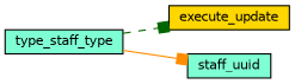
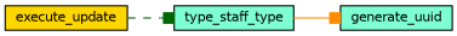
  digraph {
    rankdir=LR
    node [color=black fillcolor=aquamarine fontname=Helvetica fontsize=10 shape=record style=filled]
    edge [arrowhead=box fontname=Helvetica fontsize=10 labelfontname=Helvetica labelfontsize=10]
    n1 [fontcolor=black height=0.2 label=type_staff_type width=0.4]
    n2 [fillcolor=gold height=0.2 label=execute_update width=0.4]
-   n3 [height=0.2 label=staff_uuid width=0.4]
-   n1 -> n2 [color=darkgreen style=dashed]
+   n3 [height=0.2 label=generate_uuid width=0.4]
+   n2 -> n1 [color=darkgreen style=dashed]
    n1 -> n3 [color=darkorange style=solid]
  }
